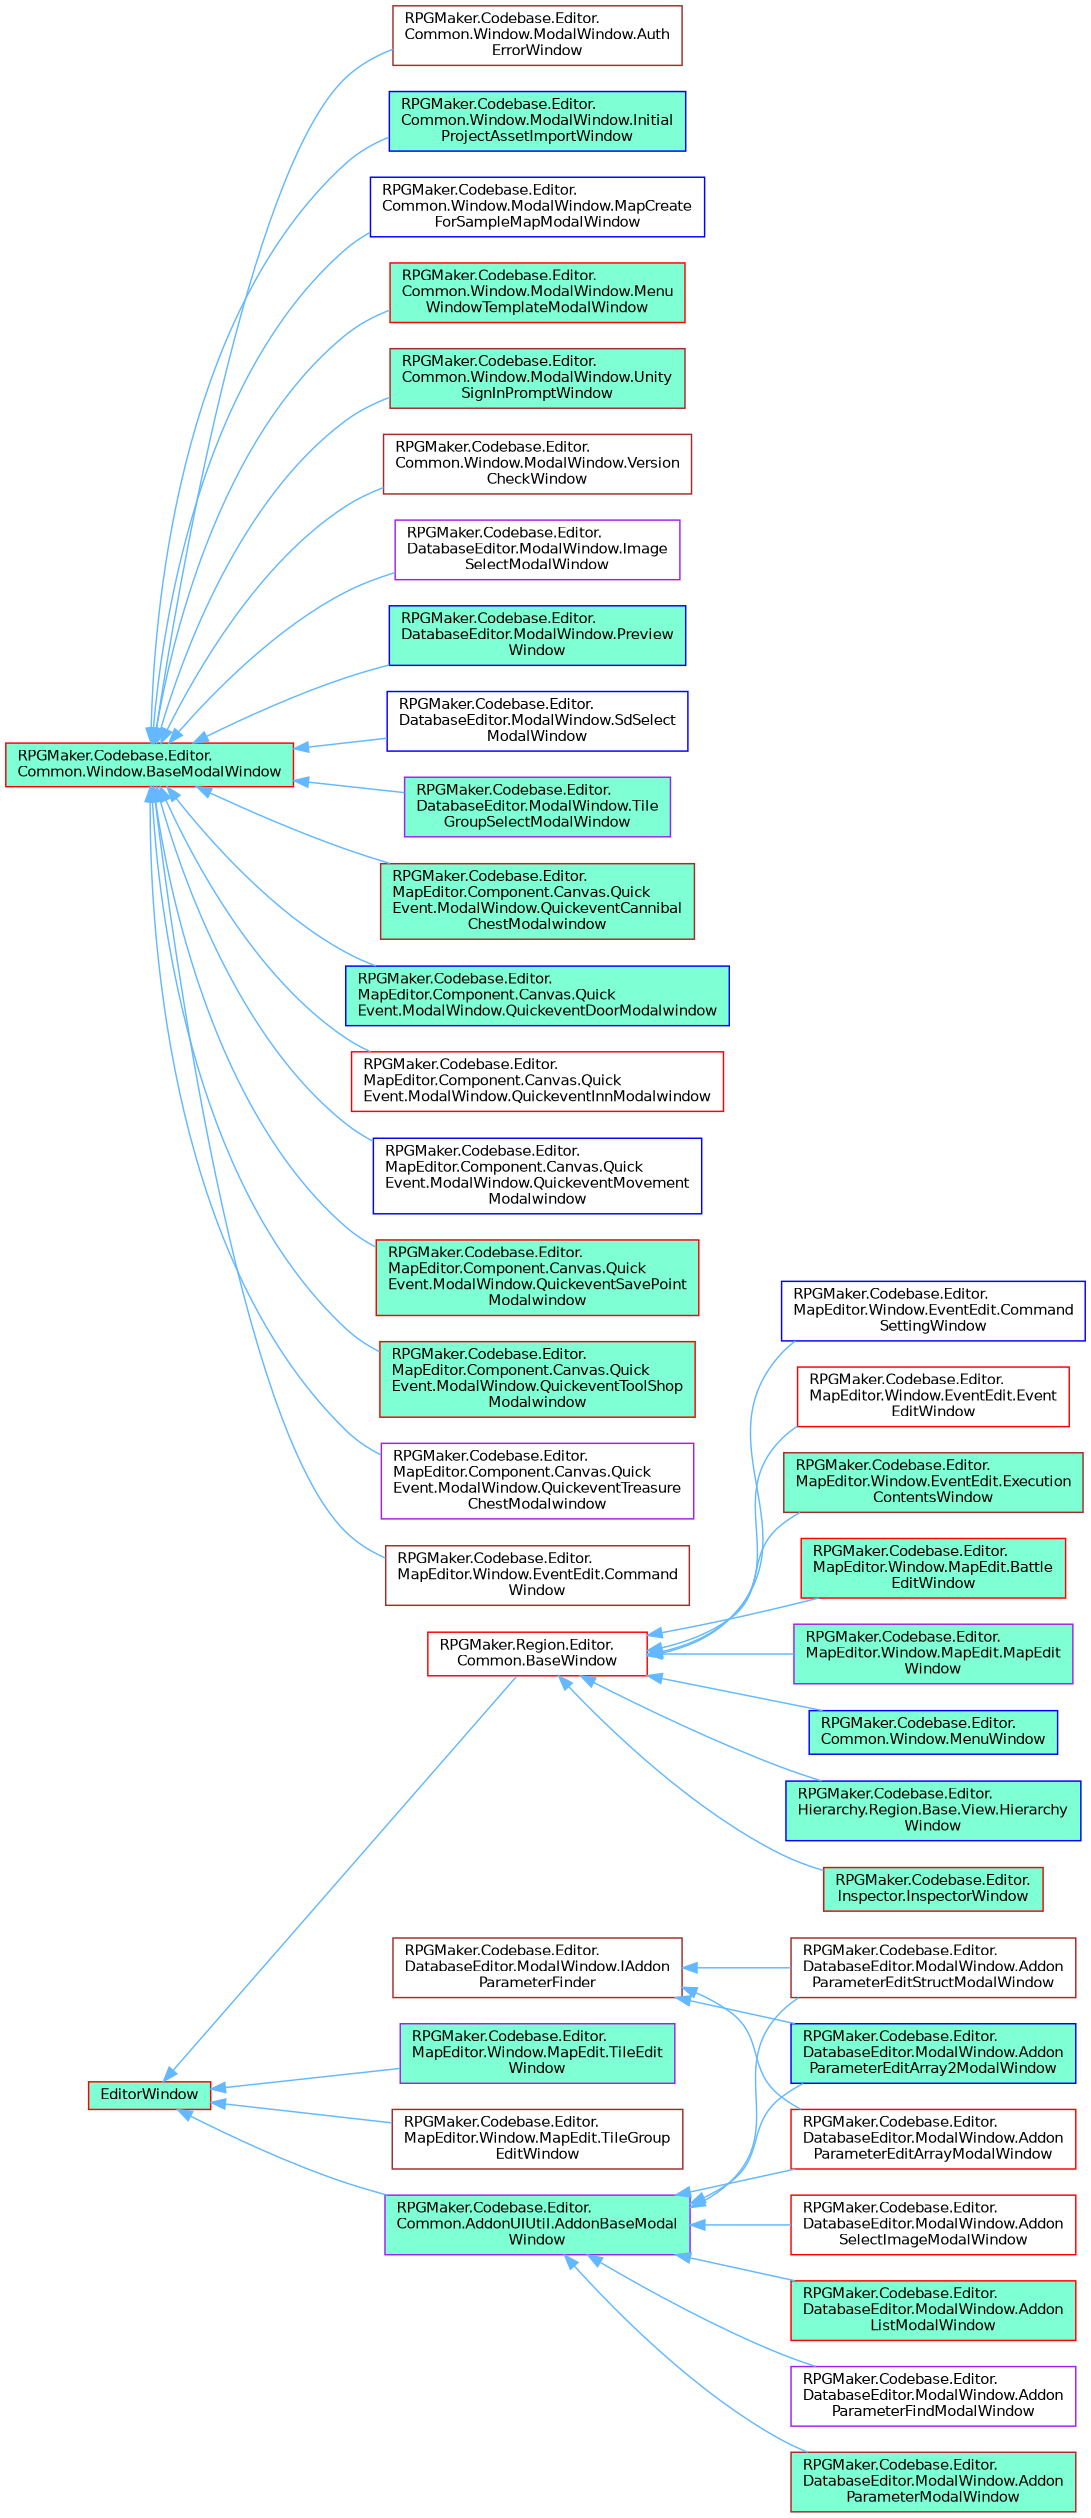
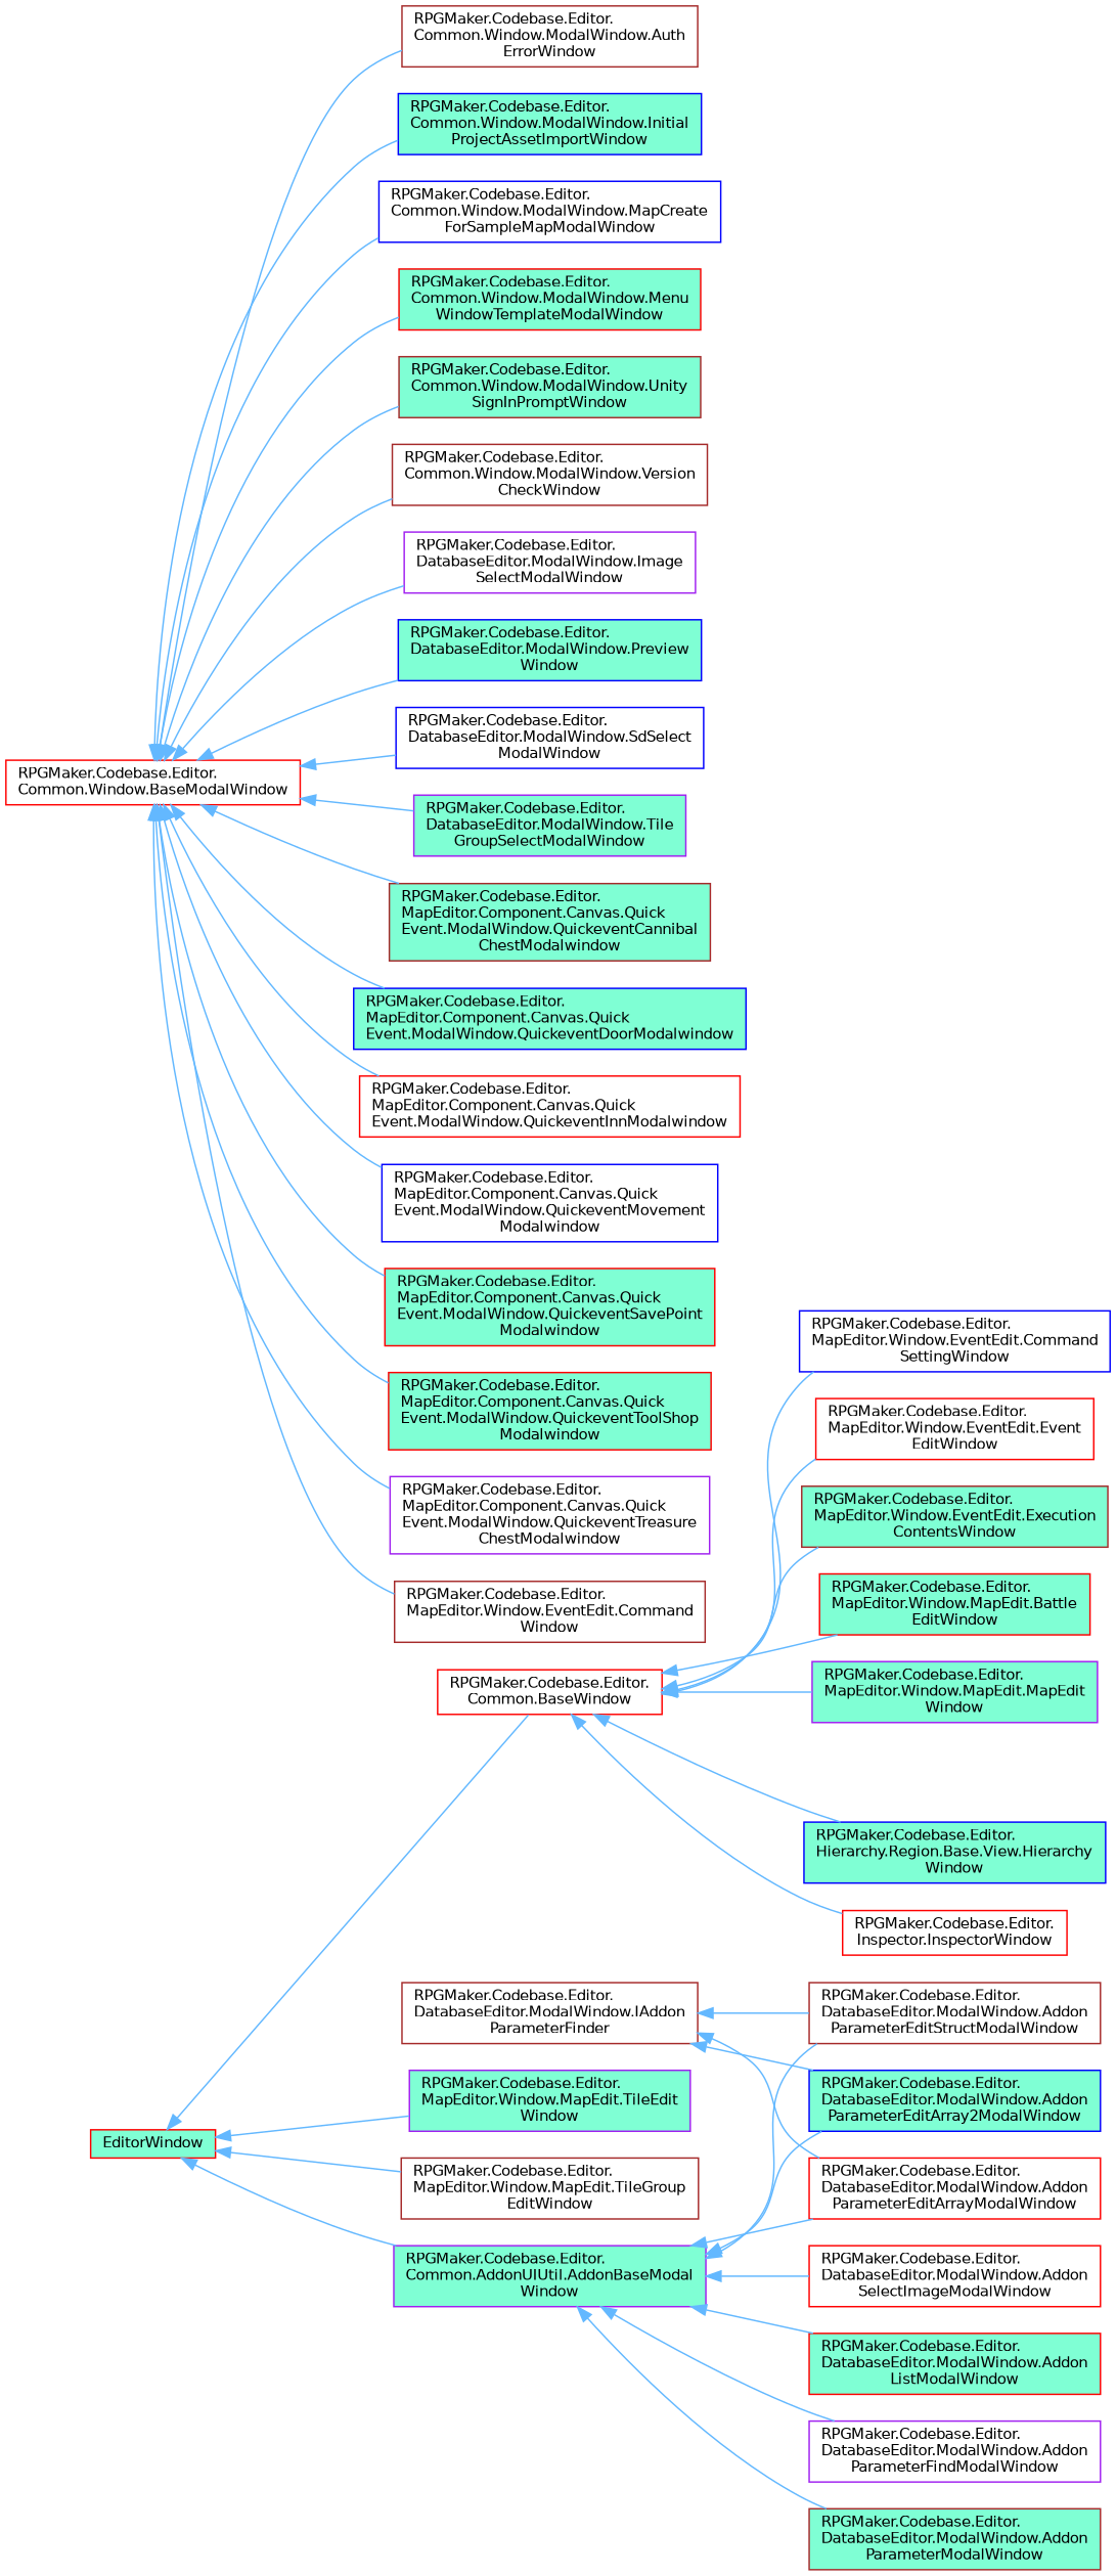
  digraph {
    rankdir=LR
    node [color=red fillcolor=aquamarine fontname=Helvetica fontsize=10 shape=box style=filled]
    edge [color=steelblue1 dir=back fontname=Helvetica fontsize=10 labelfontname=Helvetica labelfontsize=10 style=solid]
    n1 [height=0.2 label=EditorWindow width=0.4]
    n2 [color=purple height=0.2 label="RPGMaker.Codebase.Editor.\lCommon.AddonUIUtil.AddonBaseModal\lWindow" width=0.4]
-   n3 [fillcolor=white height=0.2 label="RPGMaker.Region.Editor.\lCommon.BaseWindow" width=0.4]
+   n3 [fillcolor=white height=0.2 label="RPGMaker.Codebase.Editor.\lCommon.BaseWindow" width=0.4]
    n4 [color=purple height=0.2 label="RPGMaker.Codebase.Editor.\lMapEditor.Window.MapEdit.TileEdit\lWindow" width=0.4]
    n5 [color=brown fillcolor=white height=0.2 label="RPGMaker.Codebase.Editor.\lMapEditor.Window.MapEdit.TileGroup\lEditWindow" width=0.4]
    n6 [height=0.2 label="RPGMaker.Codebase.Editor.\lDatabaseEditor.ModalWindow.Addon\lListModalWindow" width=0.4]
    n7 [color=blue height=0.2 label="RPGMaker.Codebase.Editor.\lDatabaseEditor.ModalWindow.Addon\lParameterEditArray2ModalWindow" width=0.4]
    n8 [fillcolor=white height=0.2 label="RPGMaker.Codebase.Editor.\lDatabaseEditor.ModalWindow.Addon\lParameterEditArrayModalWindow" width=0.4]
    n9 [color=brown fillcolor=white height=0.2 label="RPGMaker.Codebase.Editor.\lDatabaseEditor.ModalWindow.Addon\lParameterEditStructModalWindow" width=0.4]
    n10 [color=purple fillcolor=white height=0.2 label="RPGMaker.Codebase.Editor.\lDatabaseEditor.ModalWindow.Addon\lParameterFindModalWindow" width=0.4]
    n11 [color=brown height=0.2 label="RPGMaker.Codebase.Editor.\lDatabaseEditor.ModalWindow.Addon\lParameterModalWindow" width=0.4]
    n12 [fillcolor=white height=0.2 label="RPGMaker.Codebase.Editor.\lDatabaseEditor.ModalWindow.Addon\lSelectImageModalWindow" width=0.4]
-   n13 [color=blue height=0.2 label="RPGMaker.Codebase.Editor.\lCommon.Window.MenuWindow" width=0.4]
    n14 [color=blue height=0.2 label="RPGMaker.Codebase.Editor.\lHierarchy.Region.Base.View.Hierarchy\lWindow" width=0.4]
-   n15 [height=0.2 label="RPGMaker.Codebase.Editor.\lInspector.InspectorWindow" width=0.4]
+   n15 [fillcolor=white height=0.2 label="RPGMaker.Codebase.Editor.\lInspector.InspectorWindow" width=0.4]
    n16 [color=blue fillcolor=white height=0.2 label="RPGMaker.Codebase.Editor.\lMapEditor.Window.EventEdit.Command\lSettingWindow" width=0.4]
    n17 [fillcolor=white height=0.2 label="RPGMaker.Codebase.Editor.\lMapEditor.Window.EventEdit.Event\lEditWindow" width=0.4]
    n18 [color=brown height=0.2 label="RPGMaker.Codebase.Editor.\lMapEditor.Window.EventEdit.Execution\lContentsWindow" width=0.4]
    n19 [height=0.2 label="RPGMaker.Codebase.Editor.\lMapEditor.Window.MapEdit.Battle\lEditWindow" width=0.4]
    n20 [color=purple height=0.2 label="RPGMaker.Codebase.Editor.\lMapEditor.Window.MapEdit.MapEdit\lWindow" width=0.4]
-   n21 [height=0.2 label="RPGMaker.Codebase.Editor.\lCommon.Window.BaseModalWindow" width=0.4]
+   n21 [fillcolor=white height=0.2 label="RPGMaker.Codebase.Editor.\lCommon.Window.BaseModalWindow" width=0.4]
    n22 [color=brown fillcolor=white height=0.2 label="RPGMaker.Codebase.Editor.\lCommon.Window.ModalWindow.Auth\lErrorWindow" width=0.4]
    n23 [color=blue height=0.2 label="RPGMaker.Codebase.Editor.\lCommon.Window.ModalWindow.Initial\lProjectAssetImportWindow" width=0.4]
    n24 [color=blue fillcolor=white height=0.2 label="RPGMaker.Codebase.Editor.\lCommon.Window.ModalWindow.MapCreate\lForSampleMapModalWindow" width=0.4]
    n25 [height=0.2 label="RPGMaker.Codebase.Editor.\lCommon.Window.ModalWindow.Menu\lWindowTemplateModalWindow" width=0.4]
    n26 [color=brown height=0.2 label="RPGMaker.Codebase.Editor.\lCommon.Window.ModalWindow.Unity\lSignInPromptWindow" width=0.4]
    n27 [color=brown fillcolor=white height=0.2 label="RPGMaker.Codebase.Editor.\lCommon.Window.ModalWindow.Version\lCheckWindow" width=0.4]
    n28 [color=purple fillcolor=white height=0.2 label="RPGMaker.Codebase.Editor.\lDatabaseEditor.ModalWindow.Image\lSelectModalWindow" width=0.4]
    n29 [color=blue height=0.2 label="RPGMaker.Codebase.Editor.\lDatabaseEditor.ModalWindow.Preview\lWindow" width=0.4]
    n30 [color=blue fillcolor=white height=0.2 label="RPGMaker.Codebase.Editor.\lDatabaseEditor.ModalWindow.SdSelect\lModalWindow" width=0.4]
    n31 [color=purple height=0.2 label="RPGMaker.Codebase.Editor.\lDatabaseEditor.ModalWindow.Tile\lGroupSelectModalWindow" width=0.4]
    n32 [color=brown height=0.2 label="RPGMaker.Codebase.Editor.\lMapEditor.Component.Canvas.Quick\lEvent.ModalWindow.QuickeventCannibal\lChestModalwindow" width=0.4]
    n33 [color=blue height=0.2 label="RPGMaker.Codebase.Editor.\lMapEditor.Component.Canvas.Quick\lEvent.ModalWindow.QuickeventDoorModalwindow" width=0.4]
    n34 [fillcolor=white height=0.2 label="RPGMaker.Codebase.Editor.\lMapEditor.Component.Canvas.Quick\lEvent.ModalWindow.QuickeventInnModalwindow" width=0.4]
    n35 [color=blue fillcolor=white height=0.2 label="RPGMaker.Codebase.Editor.\lMapEditor.Component.Canvas.Quick\lEvent.ModalWindow.QuickeventMovement\lModalwindow" width=0.4]
    n36 [height=0.2 label="RPGMaker.Codebase.Editor.\lMapEditor.Component.Canvas.Quick\lEvent.ModalWindow.QuickeventSavePoint\lModalwindow" width=0.4]
    n37 [height=0.2 label="RPGMaker.Codebase.Editor.\lMapEditor.Component.Canvas.Quick\lEvent.ModalWindow.QuickeventToolShop\lModalwindow" width=0.4]
    n38 [color=purple fillcolor=white height=0.2 label="RPGMaker.Codebase.Editor.\lMapEditor.Component.Canvas.Quick\lEvent.ModalWindow.QuickeventTreasure\lChestModalwindow" width=0.4]
    n39 [color=brown fillcolor=white height=0.2 label="RPGMaker.Codebase.Editor.\lMapEditor.Window.EventEdit.Command\lWindow" width=0.4]
    n40 [color=brown fillcolor=white height=0.2 label="RPGMaker.Codebase.Editor.\lDatabaseEditor.ModalWindow.IAddon\lParameterFinder" width=0.4]
    n1 -> n2
    n1 -> n3
    n1 -> n4
    n1 -> n5
    n2 -> n6
    n2 -> n7
    n2 -> n8
    n2 -> n9
    n2 -> n10
    n2 -> n11
    n2 -> n12
-   n3 -> n13
    n3 -> n14
    n3 -> n15
    n3 -> n16
    n3 -> n17
    n3 -> n18
    n3 -> n19
    n3 -> n20
    n21 -> n22
    n21 -> n23
    n21 -> n24
    n21 -> n25
    n21 -> n26
    n21 -> n27
    n21 -> n28
    n21 -> n29
    n21 -> n30
    n21 -> n31
    n21 -> n32
    n21 -> n33
    n21 -> n34
    n21 -> n35
    n21 -> n36
    n21 -> n37
    n21 -> n38
    n21 -> n39
    n40 -> n7
    n40 -> n8
    n40 -> n9
  }
